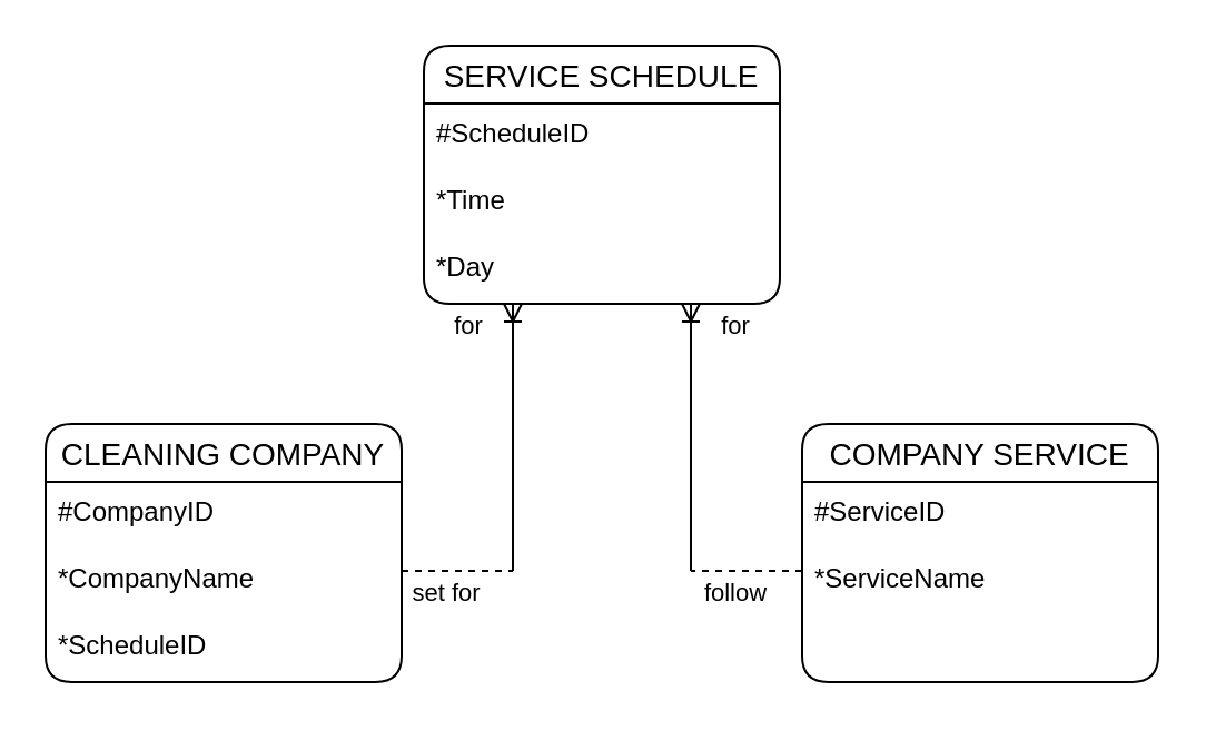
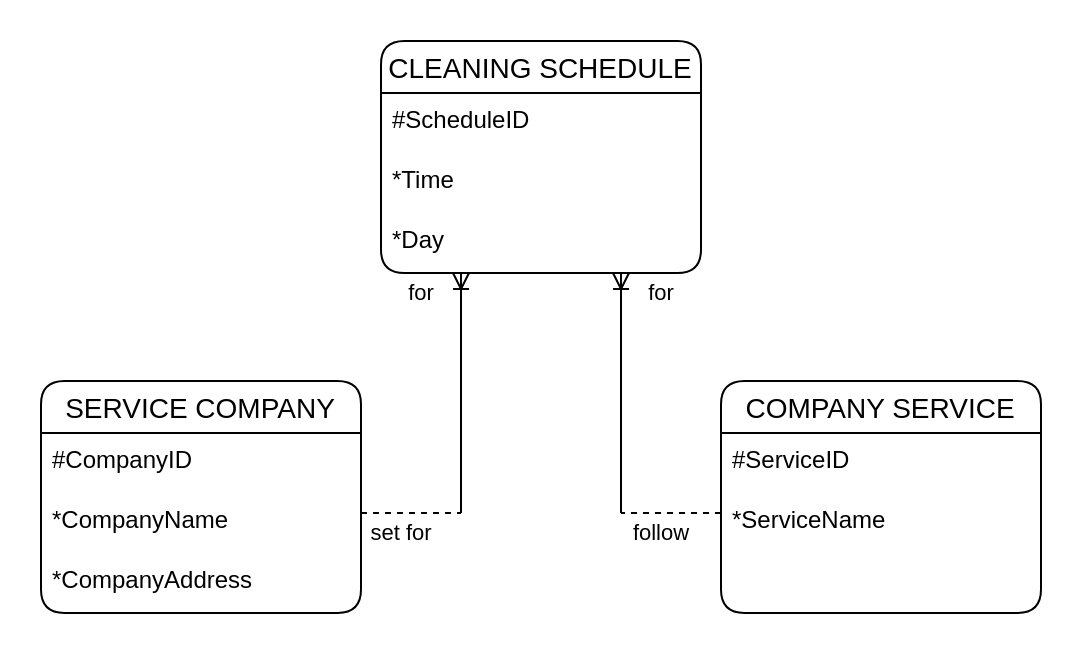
  <mxCell id="0" />
  <mxCell id="1" parent="0" />
- <mxCell id="2" value="SERVICE SCHEDULE" style="swimlane;fontStyle=0;childLayout=stackLayout;horizontal=1;startSize=26;horizontalStack=0;resizeParent=1;resizeParentMax=0;resizeLast=0;collapsible=1;marginBottom=0;align=center;fontSize=14;rounded=1;" vertex="1" parent="1"><mxGeometry x="190" y="20" width="160" height="116" as="geometry" /></mxCell>
+ <mxCell id="2" value="CLEANING SCHEDULE" style="swimlane;fontStyle=0;childLayout=stackLayout;horizontal=1;startSize=26;horizontalStack=0;resizeParent=1;resizeParentMax=0;resizeLast=0;collapsible=1;marginBottom=0;align=center;fontSize=14;rounded=1;" vertex="1" parent="1"><mxGeometry x="190" y="20" width="160" height="116" as="geometry" /></mxCell>
  <mxCell id="3" value="#ScheduleID" style="text;strokeColor=none;fillColor=none;spacingLeft=4;spacingRight=4;overflow=hidden;rotatable=0;points=[[0,0.5],[1,0.5]];portConstraint=eastwest;fontSize=12;" vertex="1" parent="2"><mxGeometry y="26" width="160" height="30" as="geometry" /></mxCell>
  <mxCell id="4" value="*Time" style="text;strokeColor=none;fillColor=none;spacingLeft=4;spacingRight=4;overflow=hidden;rotatable=0;points=[[0,0.5],[1,0.5]];portConstraint=eastwest;fontSize=12;" vertex="1" parent="2"><mxGeometry y="56" width="160" height="30" as="geometry" /></mxCell>
  <mxCell id="5" value="*Day" style="text;strokeColor=none;fillColor=none;spacingLeft=4;spacingRight=4;overflow=hidden;rotatable=0;points=[[0,0.5],[1,0.5]];portConstraint=eastwest;fontSize=12;" vertex="1" parent="2"><mxGeometry y="86" width="160" height="30" as="geometry" /></mxCell>
- <mxCell id="6" value="CLEANING COMPANY" style="swimlane;fontStyle=0;childLayout=stackLayout;horizontal=1;startSize=26;horizontalStack=0;resizeParent=1;resizeParentMax=0;resizeLast=0;collapsible=1;marginBottom=0;align=center;fontSize=14;rounded=1;" vertex="1" parent="1"><mxGeometry x="20" y="190" width="160" height="116" as="geometry" /></mxCell>
+ <mxCell id="6" value="SERVICE COMPANY" style="swimlane;fontStyle=0;childLayout=stackLayout;horizontal=1;startSize=26;horizontalStack=0;resizeParent=1;resizeParentMax=0;resizeLast=0;collapsible=1;marginBottom=0;align=center;fontSize=14;rounded=1;" vertex="1" parent="1"><mxGeometry x="20" y="190" width="160" height="116" as="geometry" /></mxCell>
  <mxCell id="7" value="#CompanyID" style="text;strokeColor=none;fillColor=none;spacingLeft=4;spacingRight=4;overflow=hidden;rotatable=0;points=[[0,0.5],[1,0.5]];portConstraint=eastwest;fontSize=12;" vertex="1" parent="6"><mxGeometry y="26" width="160" height="30" as="geometry" /></mxCell>
  <mxCell id="8" value="*CompanyName" style="text;strokeColor=none;fillColor=none;spacingLeft=4;spacingRight=4;overflow=hidden;rotatable=0;points=[[0,0.5],[1,0.5]];portConstraint=eastwest;fontSize=12;" vertex="1" parent="6"><mxGeometry y="56" width="160" height="30" as="geometry" /></mxCell>
- <mxCell id="9" value="*ScheduleID" style="text;strokeColor=none;fillColor=none;spacingLeft=4;spacingRight=4;overflow=hidden;rotatable=0;points=[[0,0.5],[1,0.5]];portConstraint=eastwest;fontSize=12;" vertex="1" parent="6"><mxGeometry y="86" width="160" height="30" as="geometry" /></mxCell>
+ <mxCell id="9" value="*CompanyAddress" style="text;strokeColor=none;fillColor=none;spacingLeft=4;spacingRight=4;overflow=hidden;rotatable=0;points=[[0,0.5],[1,0.5]];portConstraint=eastwest;fontSize=12;" vertex="1" parent="6"><mxGeometry y="86" width="160" height="30" as="geometry" /></mxCell>
  <mxCell id="10" value="COMPANY SERVICE" style="swimlane;fontStyle=0;childLayout=stackLayout;horizontal=1;startSize=26;horizontalStack=0;resizeParent=1;resizeParentMax=0;resizeLast=0;collapsible=1;marginBottom=0;align=center;fontSize=14;rounded=1;" vertex="1" parent="1"><mxGeometry x="360" y="190" width="160" height="116" as="geometry" /></mxCell>
  <mxCell id="11" value="#ServiceID" style="text;strokeColor=none;fillColor=none;spacingLeft=4;spacingRight=4;overflow=hidden;rotatable=0;points=[[0,0.5],[1,0.5]];portConstraint=eastwest;fontSize=12;" vertex="1" parent="10"><mxGeometry y="26" width="160" height="30" as="geometry" /></mxCell>
  <mxCell id="12" value="*ServiceName" style="text;strokeColor=none;fillColor=none;spacingLeft=4;spacingRight=4;overflow=hidden;rotatable=0;points=[[0,0.5],[1,0.5]];portConstraint=eastwest;fontSize=12;" vertex="1" parent="10"><mxGeometry y="56" width="160" height="30" as="geometry" /></mxCell>
  <mxCell id="13" value=" " style="text;strokeColor=none;fillColor=none;spacingLeft=4;spacingRight=4;overflow=hidden;rotatable=0;points=[[0,0.5],[1,0.5]];portConstraint=eastwest;fontSize=12;" vertex="1" parent="10"><mxGeometry y="86" width="160" height="30" as="geometry" /></mxCell>
  <mxCell id="14" value="set for" style="edgeStyle=orthogonalEdgeStyle;rounded=0;orthogonalLoop=1;jettySize=auto;html=1;exitX=1;exitY=0.5;exitDx=0;exitDy=0;dashed=1;startArrow=none;startFill=0;endArrow=none;endFill=0;" edge="1" parent="1"><mxGeometry x="-0.2" y="-10" relative="1" as="geometry"><mxPoint x="230" y="256" as="targetPoint" /><mxPoint as="offset" /><mxPoint x="180" y="256" as="sourcePoint" /></mxGeometry></mxCell>
  <mxCell id="15" value="follow" style="edgeStyle=orthogonalEdgeStyle;rounded=0;orthogonalLoop=1;jettySize=auto;html=1;exitX=0;exitY=0.5;exitDx=0;exitDy=0;dashed=1;startArrow=none;startFill=0;endArrow=none;endFill=0;" edge="1" parent="1"><mxGeometry x="0.2" y="10" relative="1" as="geometry"><mxPoint x="310" y="256" as="targetPoint" /><mxPoint as="offset" /><mxPoint x="360" y="256" as="sourcePoint" /></mxGeometry></mxCell>
  <mxCell id="16" value="for" style="edgeStyle=orthogonalEdgeStyle;rounded=0;orthogonalLoop=1;jettySize=auto;html=1;exitX=0.75;exitY=1;exitDx=0;exitDy=0;startArrow=ERoneToMany;startFill=0;endArrow=none;endFill=0;" edge="1" parent="1"><mxGeometry x="-0.833" y="20" relative="1" as="geometry"><mxPoint x="310" y="256" as="targetPoint" /><mxPoint as="offset" /><mxPoint x="310" y="136" as="sourcePoint" /></mxGeometry></mxCell>
  <mxCell id="17" value="for" style="edgeStyle=orthogonalEdgeStyle;rounded=0;orthogonalLoop=1;jettySize=auto;html=1;exitX=0.25;exitY=1;exitDx=0;exitDy=0;startArrow=ERoneToMany;startFill=0;endArrow=none;endFill=0;" edge="1" parent="1"><mxGeometry x="-0.833" y="-20" relative="1" as="geometry"><mxPoint x="230" y="256" as="targetPoint" /><mxPoint as="offset" /><mxPoint x="230" y="136" as="sourcePoint" /></mxGeometry></mxCell>
